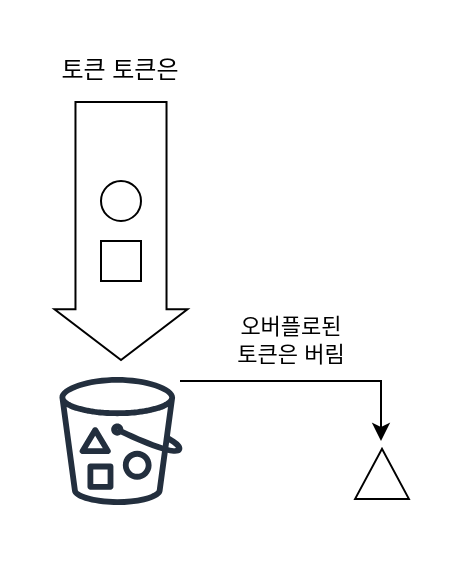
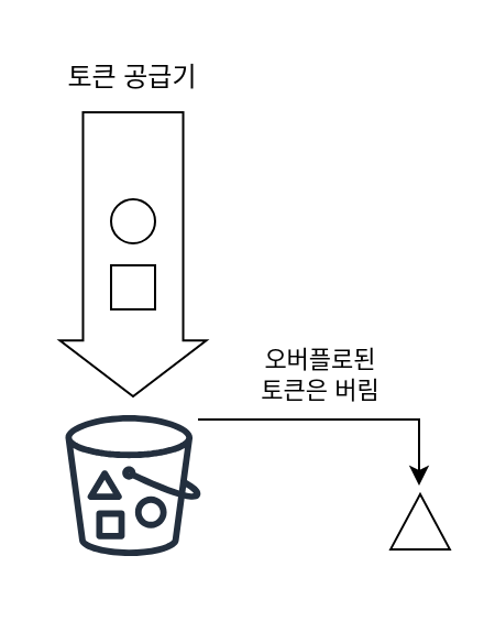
  <mxCell id="0" />
  <mxCell id="1" parent="0" />
  <mxCell id="2" value="" style="sketch=0;outlineConnect=0;fontColor=#232F3E;gradientColor=none;strokeColor=#232F3E;fillColor=#ffffff;dashed=0;verticalLabelPosition=bottom;verticalAlign=top;align=center;html=1;fontSize=12;fontStyle=0;aspect=fixed;shape=mxgraph.aws4.resourceIcon;resIcon=mxgraph.aws4.bucket_with_objects;" vertex="1" parent="1"><mxGeometry x="20" y="180" width="80" height="80" as="geometry" /></mxCell>
  <mxCell id="3" value="" style="shape=flexArrow;endArrow=classic;html=1;rounded=0;width=45.517;endSize=8.138;" edge="1" parent="1" target="2"><mxGeometry width="50" height="50" relative="1" as="geometry"><mxPoint x="60" y="50" as="sourcePoint" /><mxPoint x="60" y="180" as="targetPoint" /></mxGeometry></mxCell>
  <mxCell id="4" value="" style="ellipse;whiteSpace=wrap;html=1;" vertex="1" parent="1"><mxGeometry x="50" y="90" width="20" height="20" as="geometry" /></mxCell>
  <mxCell id="5" value="" style="rounded=0;whiteSpace=wrap;html=1;" vertex="1" parent="1"><mxGeometry x="50" y="120" width="20" height="20" as="geometry" /></mxCell>
  <mxCell id="6" value="오버플로된&lt;div&gt;토큰은 버림&lt;/div&gt;" style="endArrow=classic;html=1;rounded=0;" edge="1" parent="1"><mxGeometry x="-0.162" y="20" width="50" height="50" relative="1" as="geometry"><mxPoint x="89.5" y="190" as="sourcePoint" /><mxPoint x="190" y="220" as="targetPoint" /><Array as="points"><mxPoint x="190" y="190" /></Array><mxPoint as="offset" /></mxGeometry></mxCell>
  <mxCell id="7" value="" style="triangle;whiteSpace=wrap;html=1;rotation=-90;" vertex="1" parent="1"><mxGeometry x="178" y="223" width="25" height="26.88" as="geometry" /></mxCell>
- <mxCell id="8" value="토큰 토큰은" style="text;html=1;align=center;verticalAlign=middle;whiteSpace=wrap;rounded=0;" vertex="1" parent="1"><mxGeometry x="25" y="20" width="70" height="30" as="geometry" /></mxCell>
+ <mxCell id="8" value="토큰 공급기" style="text;html=1;align=center;verticalAlign=middle;whiteSpace=wrap;rounded=0;" vertex="1" parent="1"><mxGeometry x="25" y="20" width="70" height="30" as="geometry" /></mxCell>
